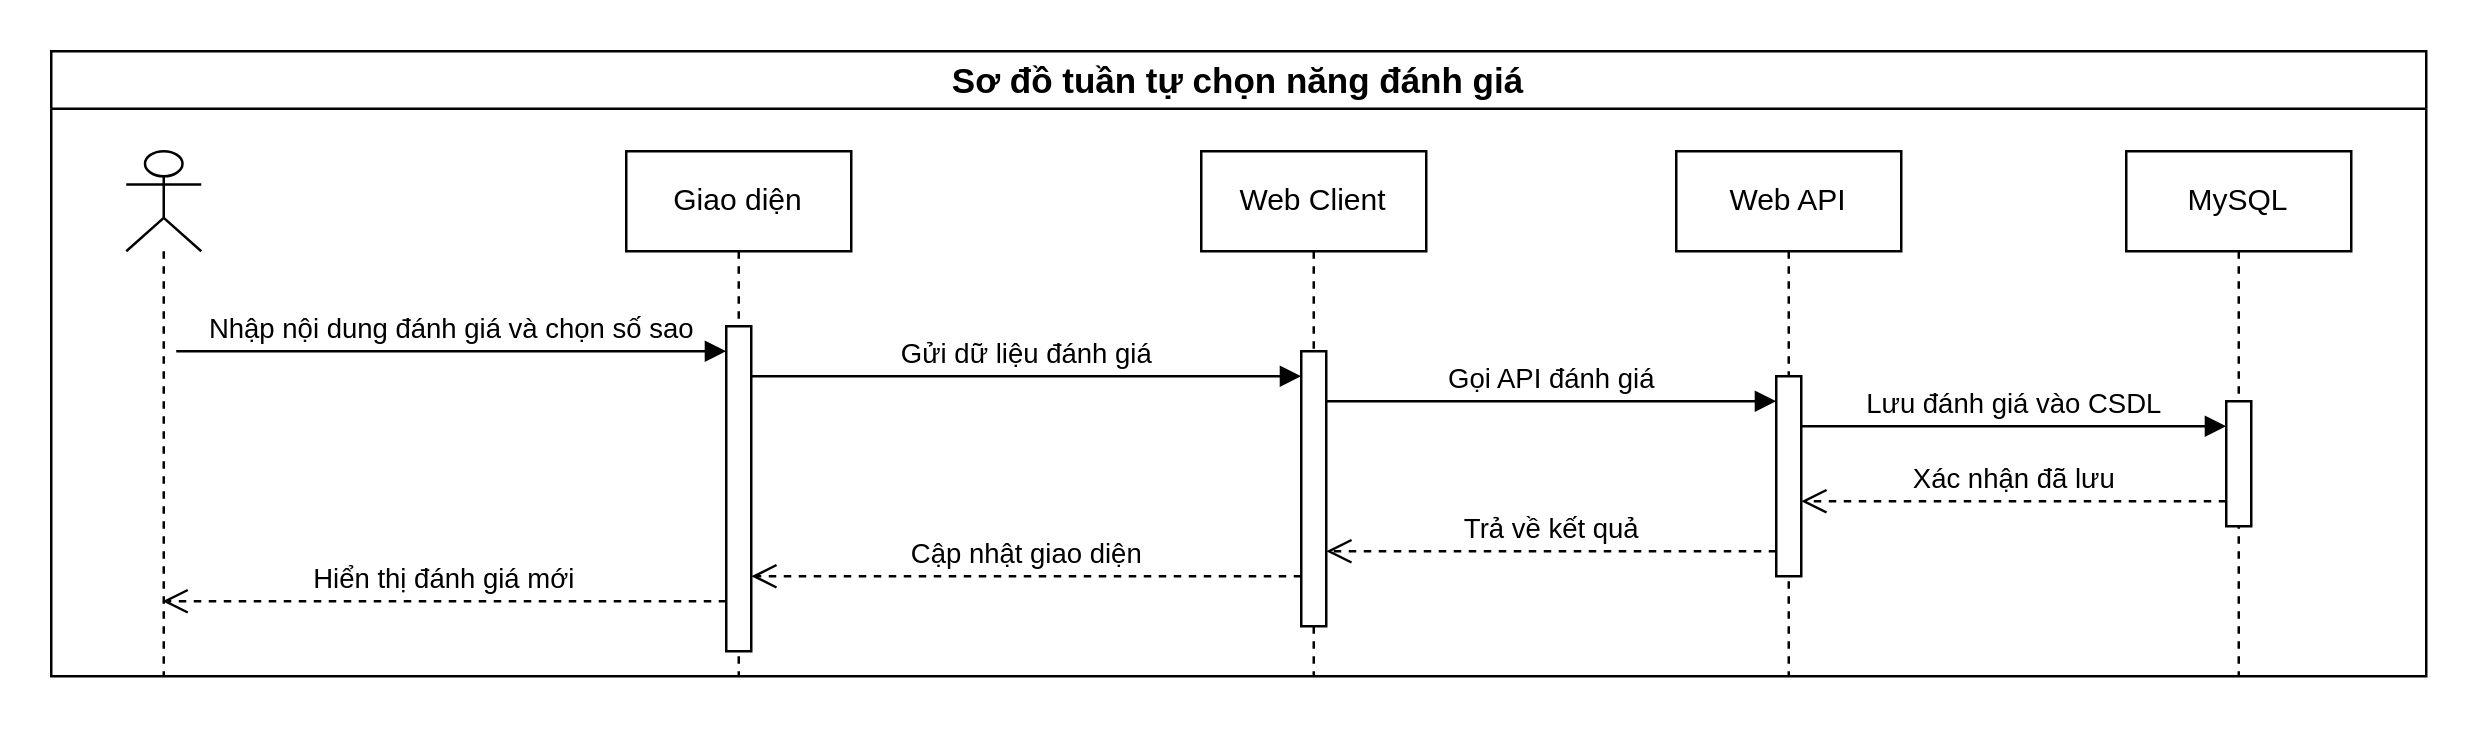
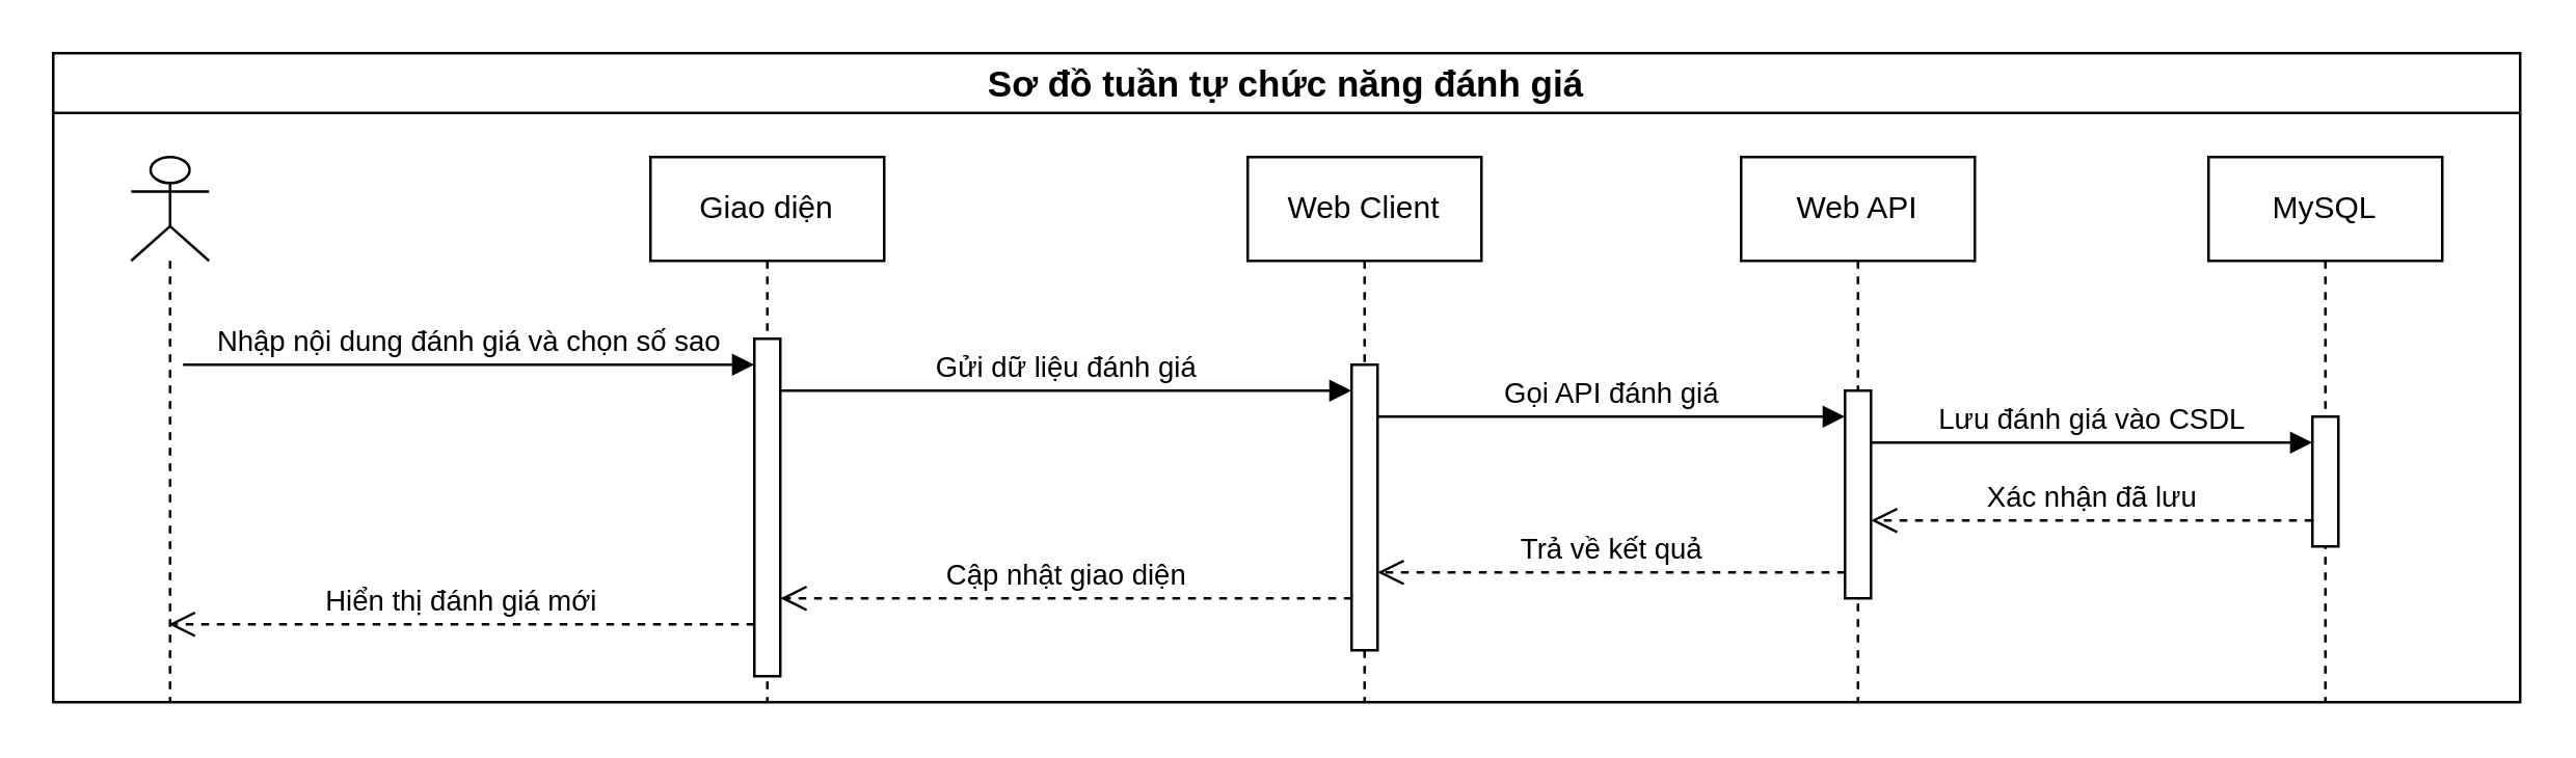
  <mxCell id="0" />
  <mxCell id="1" parent="0" />
- <mxCell id="2" value="Sơ đồ tuần tự chọn năng đánh giá" style="swimlane;whiteSpace=wrap;html=1;startSize=23;fontSize=14;" parent="1" vertex="1"><mxGeometry x="20" y="20" width="950" height="250" as="geometry" /></mxCell>
+ <mxCell id="2" value="Sơ đồ tuần tự chức năng đánh giá" style="swimlane;whiteSpace=wrap;html=1;startSize=23;fontSize=14;" parent="1" vertex="1"><mxGeometry x="20" y="20" width="950" height="250" as="geometry" /></mxCell>
  <mxCell id="3" value="" style="shape=umlLifeline;perimeter=lifelinePerimeter;whiteSpace=wrap;html=1;container=1;dropTarget=0;collapsible=0;recursiveResize=0;outlineConnect=0;portConstraint=eastwest;newEdgeStyle={&quot;curved&quot;:0,&quot;rounded&quot;:0};participant=umlActor;" parent="2" vertex="1"><mxGeometry x="30" y="40" width="30" height="210" as="geometry" /></mxCell>
  <mxCell id="4" value="Giao diện" style="shape=umlLifeline;perimeter=lifelinePerimeter;whiteSpace=wrap;html=1;container=1;dropTarget=0;collapsible=0;recursiveResize=0;outlineConnect=0;portConstraint=eastwest;newEdgeStyle={&quot;curved&quot;:0,&quot;rounded&quot;:0};" parent="2" vertex="1"><mxGeometry x="230" y="40" width="90" height="210" as="geometry" /></mxCell>
  <mxCell id="5" value="" style="html=1;points=[[0,0,0,0,5],[0,1,0,0,-5],[1,0,0,0,5],[1,1,0,0,-5]];perimeter=orthogonalPerimeter;outlineConnect=0;targetShapes=umlLifeline;portConstraint=eastwest;newEdgeStyle={&quot;curved&quot;:0,&quot;rounded&quot;:0};" parent="4" vertex="1"><mxGeometry x="40" y="70" width="10" height="130" as="geometry" /></mxCell>
  <mxCell id="6" value="Web Client" style="shape=umlLifeline;perimeter=lifelinePerimeter;whiteSpace=wrap;html=1;container=1;dropTarget=0;collapsible=0;recursiveResize=0;outlineConnect=0;portConstraint=eastwest;newEdgeStyle={&quot;curved&quot;:0,&quot;rounded&quot;:0};" parent="2" vertex="1"><mxGeometry x="460" y="40" width="90" height="210" as="geometry" /></mxCell>
  <mxCell id="7" value="&lt;span style=&quot;color: rgba(0, 0, 0, 0); font-family: monospace; font-size: 0px; text-align: start;&quot;&gt;%3CmxGraphModel%3E%3Croot%3E%3CmxCell%20id%3D%220%22%2F%3E%3CmxCell%20id%3D%221%22%20parent%3D%220%22%2F%3E%3CmxCell%20id%3D%222%22%20value%3D%22G%E1%BB%8Di%20API%20t%C3%ACm%20ki%E1%BA%BFm%20d%E1%BB%AF%20li%E1%BB%87u%22%20style%3D%22html%3D1%3BverticalAlign%3Dbottom%3BendArrow%3Dblock%3Bcurved%3D0%3Brounded%3D0%3B%22%20edge%3D%221%22%20parent%3D%221%22%3E%3CmxGeometry%20width%3D%2280%22%20relative%3D%221%22%20as%3D%22geometry%22%3E%3CmxPoint%20x%3D%22360%22%20y%3D%22730%22%20as%3D%22sourcePoint%22%2F%3E%3CmxPoint%20x%3D%22580%22%20y%3D%22730%22%20as%3D%22targetPoint%22%2F%3E%3C%2FmxGeometry%3E%3C%2FmxCell%3E%3C%2Froot%3E%3C%2FmxGraphModel%3E&lt;/span&gt;" style="html=1;points=[[0,0,0,0,5],[0,1,0,0,-5],[1,0,0,0,5],[1,1,0,0,-5]];perimeter=orthogonalPerimeter;outlineConnect=0;targetShapes=umlLifeline;portConstraint=eastwest;newEdgeStyle={&quot;curved&quot;:0,&quot;rounded&quot;:0};" parent="6" vertex="1"><mxGeometry x="40" y="80" width="10" height="110" as="geometry" /></mxCell>
  <mxCell id="8" value="Web API" style="shape=umlLifeline;perimeter=lifelinePerimeter;whiteSpace=wrap;html=1;container=1;dropTarget=0;collapsible=0;recursiveResize=0;outlineConnect=0;portConstraint=eastwest;newEdgeStyle={&quot;curved&quot;:0,&quot;rounded&quot;:0};" parent="2" vertex="1"><mxGeometry x="650" y="40" width="90" height="210" as="geometry" /></mxCell>
  <mxCell id="9" value="" style="html=1;points=[[0,0,0,0,5],[0,1,0,0,-5],[1,0,0,0,5],[1,1,0,0,-5]];perimeter=orthogonalPerimeter;outlineConnect=0;targetShapes=umlLifeline;portConstraint=eastwest;newEdgeStyle={&quot;curved&quot;:0,&quot;rounded&quot;:0};" parent="8" vertex="1"><mxGeometry x="40" y="90" width="10" height="80" as="geometry" /></mxCell>
  <mxCell id="10" value="Nhập nội dung đánh giá và chọn số sao" style="html=1;verticalAlign=bottom;endArrow=block;curved=0;rounded=0;" parent="2" edge="1"><mxGeometry width="80" relative="1" as="geometry"><mxPoint x="50" y="120" as="sourcePoint" /><mxPoint x="270" y="120" as="targetPoint" /></mxGeometry></mxCell>
  <mxCell id="11" value="Gửi dữ liệu đánh giá" style="html=1;verticalAlign=bottom;endArrow=block;curved=0;rounded=0;" parent="2" edge="1"><mxGeometry width="80" relative="1" as="geometry"><mxPoint x="280" y="130" as="sourcePoint" /><mxPoint x="500" y="130" as="targetPoint" /></mxGeometry></mxCell>
  <mxCell id="12" value="Gọi API đánh giá" style="html=1;verticalAlign=bottom;endArrow=block;curved=0;rounded=0;" parent="2" target="9" edge="1"><mxGeometry width="80" relative="1" as="geometry"><mxPoint x="510" y="140" as="sourcePoint" /><mxPoint x="670" y="140" as="targetPoint" /></mxGeometry></mxCell>
  <mxCell id="13" value="MySQL" style="shape=umlLifeline;perimeter=lifelinePerimeter;whiteSpace=wrap;html=1;container=1;dropTarget=0;collapsible=0;recursiveResize=0;outlineConnect=0;portConstraint=eastwest;newEdgeStyle={&quot;curved&quot;:0,&quot;rounded&quot;:0};" parent="2" vertex="1"><mxGeometry x="830" y="40" width="90" height="210" as="geometry" /></mxCell>
  <mxCell id="14" value="" style="html=1;points=[[0,0,0,0,5],[0,1,0,0,-5],[1,0,0,0,5],[1,1,0,0,-5]];perimeter=orthogonalPerimeter;outlineConnect=0;targetShapes=umlLifeline;portConstraint=eastwest;newEdgeStyle={&quot;curved&quot;:0,&quot;rounded&quot;:0};" parent="13" vertex="1"><mxGeometry x="40" y="100" width="10" height="50" as="geometry" /></mxCell>
  <mxCell id="15" value="Lưu đánh giá vào CSDL" style="html=1;verticalAlign=bottom;endArrow=block;curved=0;rounded=0;" parent="2" target="14" edge="1"><mxGeometry width="80" relative="1" as="geometry"><mxPoint x="700" y="150" as="sourcePoint" /><mxPoint x="780" y="150" as="targetPoint" /><mxPoint as="offset" /></mxGeometry></mxCell>
  <mxCell id="16" value="Xác nhận đã lưu" style="html=1;verticalAlign=bottom;endArrow=open;dashed=1;endSize=8;curved=0;rounded=0;" parent="2" target="9" edge="1"><mxGeometry relative="1" as="geometry"><mxPoint x="870" y="180" as="sourcePoint" /><mxPoint x="790" y="180" as="targetPoint" /></mxGeometry></mxCell>
  <mxCell id="17" value="Trả về kết quả" style="html=1;verticalAlign=bottom;endArrow=open;dashed=1;endSize=8;curved=0;rounded=0;" parent="2" target="7" edge="1"><mxGeometry relative="1" as="geometry"><mxPoint x="690" y="200" as="sourcePoint" /><mxPoint x="610" y="200" as="targetPoint" /><mxPoint as="offset" /></mxGeometry></mxCell>
  <mxCell id="18" value="Cập nhật giao diện" style="html=1;verticalAlign=bottom;endArrow=open;dashed=1;endSize=8;curved=0;rounded=0;" parent="2" target="5" edge="1"><mxGeometry relative="1" as="geometry"><mxPoint x="500" y="210" as="sourcePoint" /><mxPoint x="420" y="210" as="targetPoint" /><mxPoint as="offset" /></mxGeometry></mxCell>
  <mxCell id="19" value="Hiển thị đánh giá mới" style="html=1;verticalAlign=bottom;endArrow=open;dashed=1;endSize=8;curved=0;rounded=0;" parent="2" target="3" edge="1"><mxGeometry x="0.002" relative="1" as="geometry"><mxPoint x="270" y="220" as="sourcePoint" /><mxPoint x="190" y="220" as="targetPoint" /><mxPoint as="offset" /></mxGeometry></mxCell>
